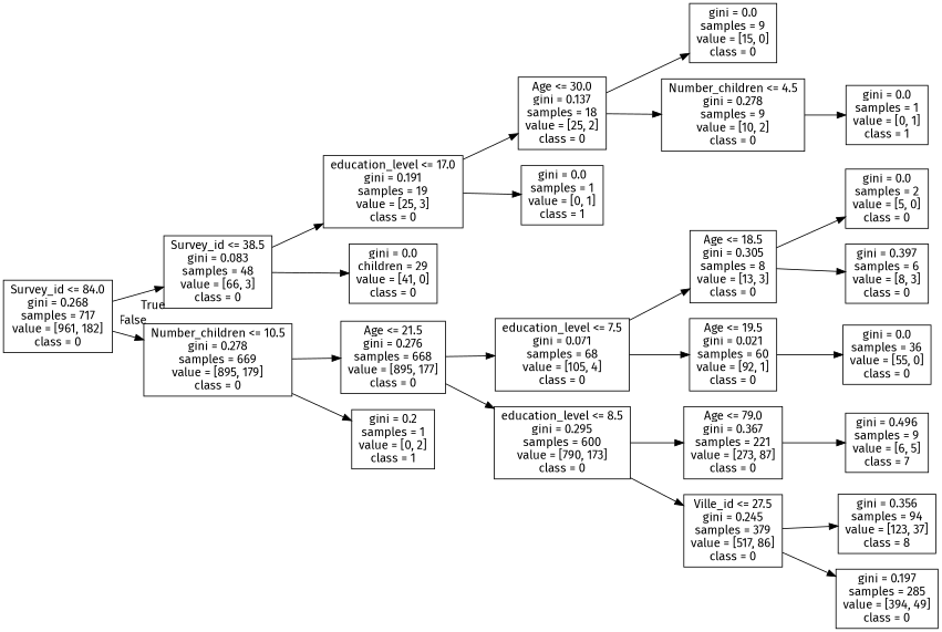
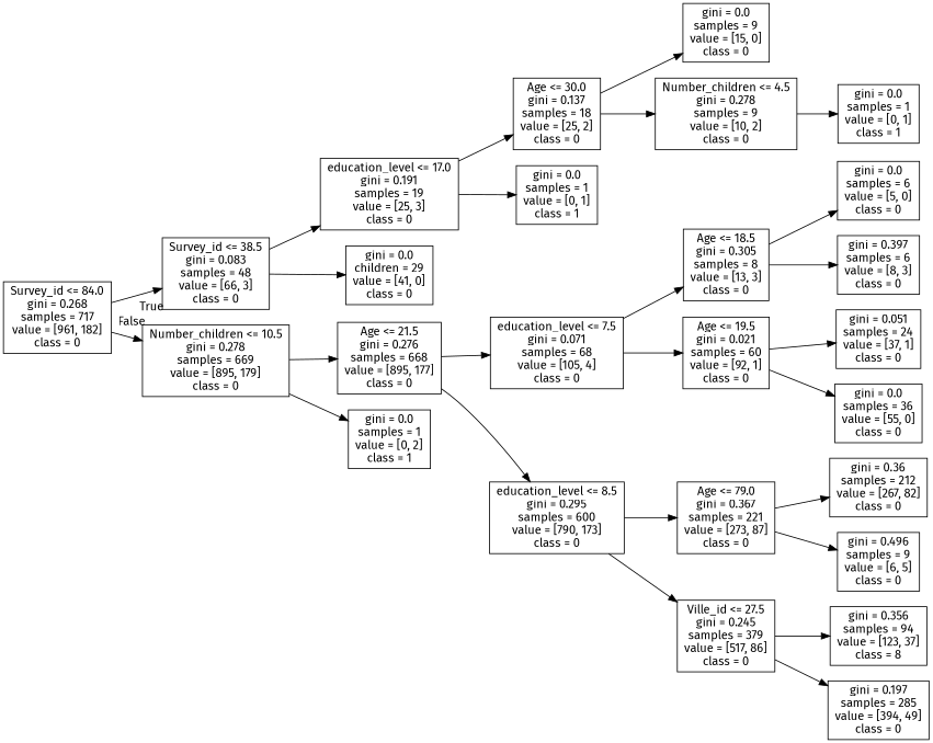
  digraph {
    fontname="Fira Sans"
    rankdir=LR
    node [fontname="Fira Sans" shape=box]
    edge [fontname="Fira Sans"]
    n1 [label="Survey_id <= 84.0\ngini = 0.268\nsamples = 717\nvalue = [961, 182]\nclass = 0"]
    n2 [label="Survey_id <= 38.5\ngini = 0.083\nsamples = 48\nvalue = [66, 3]\nclass = 0"]
    n3 [label="Number_children <= 10.5\ngini = 0.278\nsamples = 669\nvalue = [895, 179]\nclass = 0"]
    n4 [label="education_level <= 17.0\ngini = 0.191\nsamples = 19\nvalue = [25, 3]\nclass = 0"]
    n5 [label="gini = 0.0\nchildren = 29\nvalue = [41, 0]\nclass = 0"]
    n6 [label="Age <= 21.5\ngini = 0.276\nsamples = 668\nvalue = [895, 177]\nclass = 0"]
-   n7 [label="gini = 0.2\nsamples = 1\nvalue = [0, 2]\nclass = 1"]
+   n7 [label="gini = 0.0\nsamples = 1\nvalue = [0, 2]\nclass = 1"]
    n8 [label="Age <= 30.0\ngini = 0.137\nsamples = 18\nvalue = [25, 2]\nclass = 0"]
    n9 [label="gini = 0.0\nsamples = 1\nvalue = [0, 1]\nclass = 1"]
    n10 [label="gini = 0.0\nsamples = 9\nvalue = [15, 0]\nclass = 0"]
    n11 [label="Number_children <= 4.5\ngini = 0.278\nsamples = 9\nvalue = [10, 2]\nclass = 0"]
    n12 [label="gini = 0.0\nsamples = 1\nvalue = [0, 1]\nclass = 1"]
    n13 [label="education_level <= 7.5\ngini = 0.071\nsamples = 68\nvalue = [105, 4]\nclass = 0"]
    n14 [label="education_level <= 8.5\ngini = 0.295\nsamples = 600\nvalue = [790, 173]\nclass = 0"]
    n15 [label="Age <= 18.5\ngini = 0.305\nsamples = 8\nvalue = [13, 3]\nclass = 0"]
    n16 [label="Age <= 19.5\ngini = 0.021\nsamples = 60\nvalue = [92, 1]\nclass = 0"]
    n17 [label="Age <= 79.0\ngini = 0.367\nsamples = 221\nvalue = [273, 87]\nclass = 0"]
    n18 [label="Ville_id <= 27.5\ngini = 0.245\nsamples = 379\nvalue = [517, 86]\nclass = 0"]
-   n19 [label="gini = 0.0\nsamples = 2\nvalue = [5, 0]\nclass = 0"]
+   n19 [label="gini = 0.0\nsamples = 6\nvalue = [5, 0]\nclass = 0"]
    n20 [label="gini = 0.397\nsamples = 6\nvalue = [8, 3]\nclass = 0"]
+   n21 [label="gini = 0.051\nsamples = 24\nvalue = [37, 1]\nclass = 0"]
    n22 [label="gini = 0.0\nsamples = 36\nvalue = [55, 0]\nclass = 0"]
-   n24 [label="gini = 0.496\nsamples = 9\nvalue = [6, 5]\nclass = 7"]
+   n23 [label="gini = 0.36\nsamples = 212\nvalue = [267, 82]\nclass = 0"]
+   n24 [label="gini = 0.496\nsamples = 9\nvalue = [6, 5]\nclass = 0"]
    n25 [label="gini = 0.356\nsamples = 94\nvalue = [123, 37]\nclass = 8"]
    n26 [label="gini = 0.197\nsamples = 285\nvalue = [394, 49]\nclass = 0"]
    n1 -> n2 [headlabel=True labelangle=45 labeldistance=2.5]
    n1 -> n3 [headlabel=False labelangle=-45 labeldistance=2.5]
    n2 -> n4
    n2 -> n5
    n3 -> n6
    n3 -> n7
    n4 -> n8
    n4 -> n9
    n6 -> n13
    n6 -> n14
    n8 -> n10
    n8 -> n11
    n11 -> n12
    n13 -> n15
    n13 -> n16
    n14 -> n17
    n14 -> n18
    n15 -> n19
    n15 -> n20
+   n16 -> n21
    n16 -> n22
+   n17 -> n23
    n17 -> n24
    n18 -> n25
    n18 -> n26
  }
